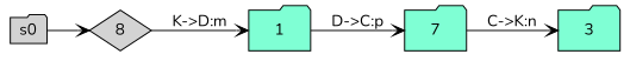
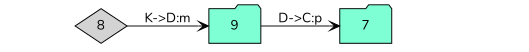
  digraph {
    fontname=Nunito
    rankdir=LR
    node [fillcolor=aquamarine fontname=Nunito shape=folder style=filled]
    edge [arrowhead=vee fontname=Nunito]
-   s0 [fillcolor=lightgrey height=0 width=0]
    n2 [fillcolor=lightgrey label=8 shape=diamond]
-   1
+   1 [label=9]
    n4 [label=7]
-   3
-   s0 -> n2
    n2 -> 1 [label="K->D:m"]
    1 -> n4 [label="D->C:p"]
-   n4 -> 3 [label="C->K:n"]
  }
